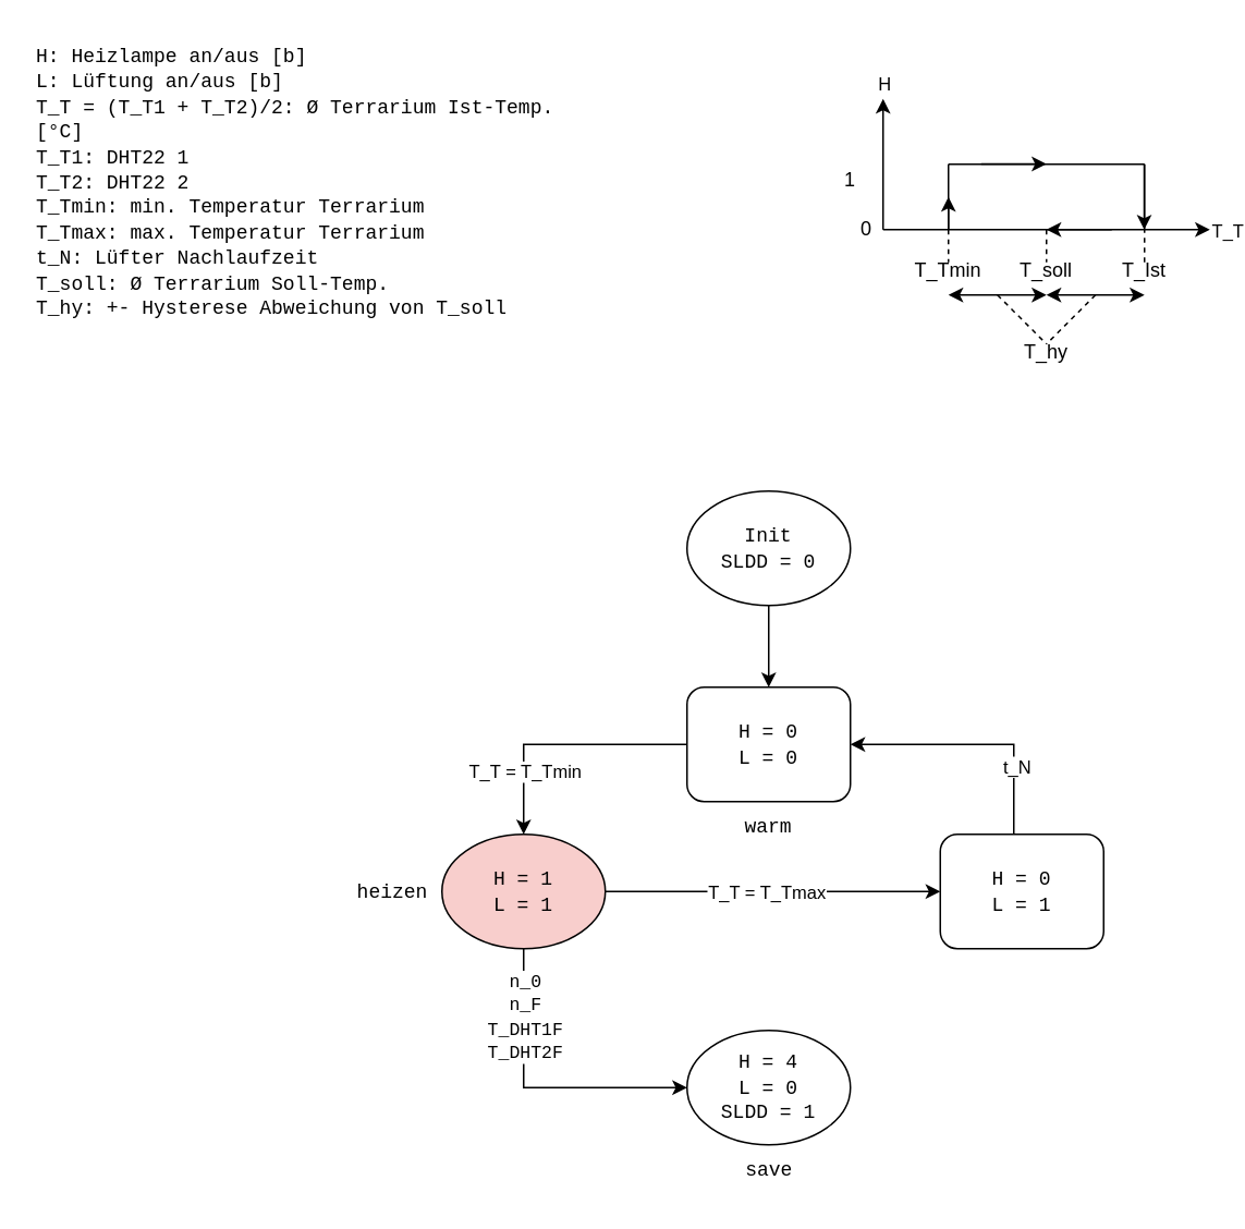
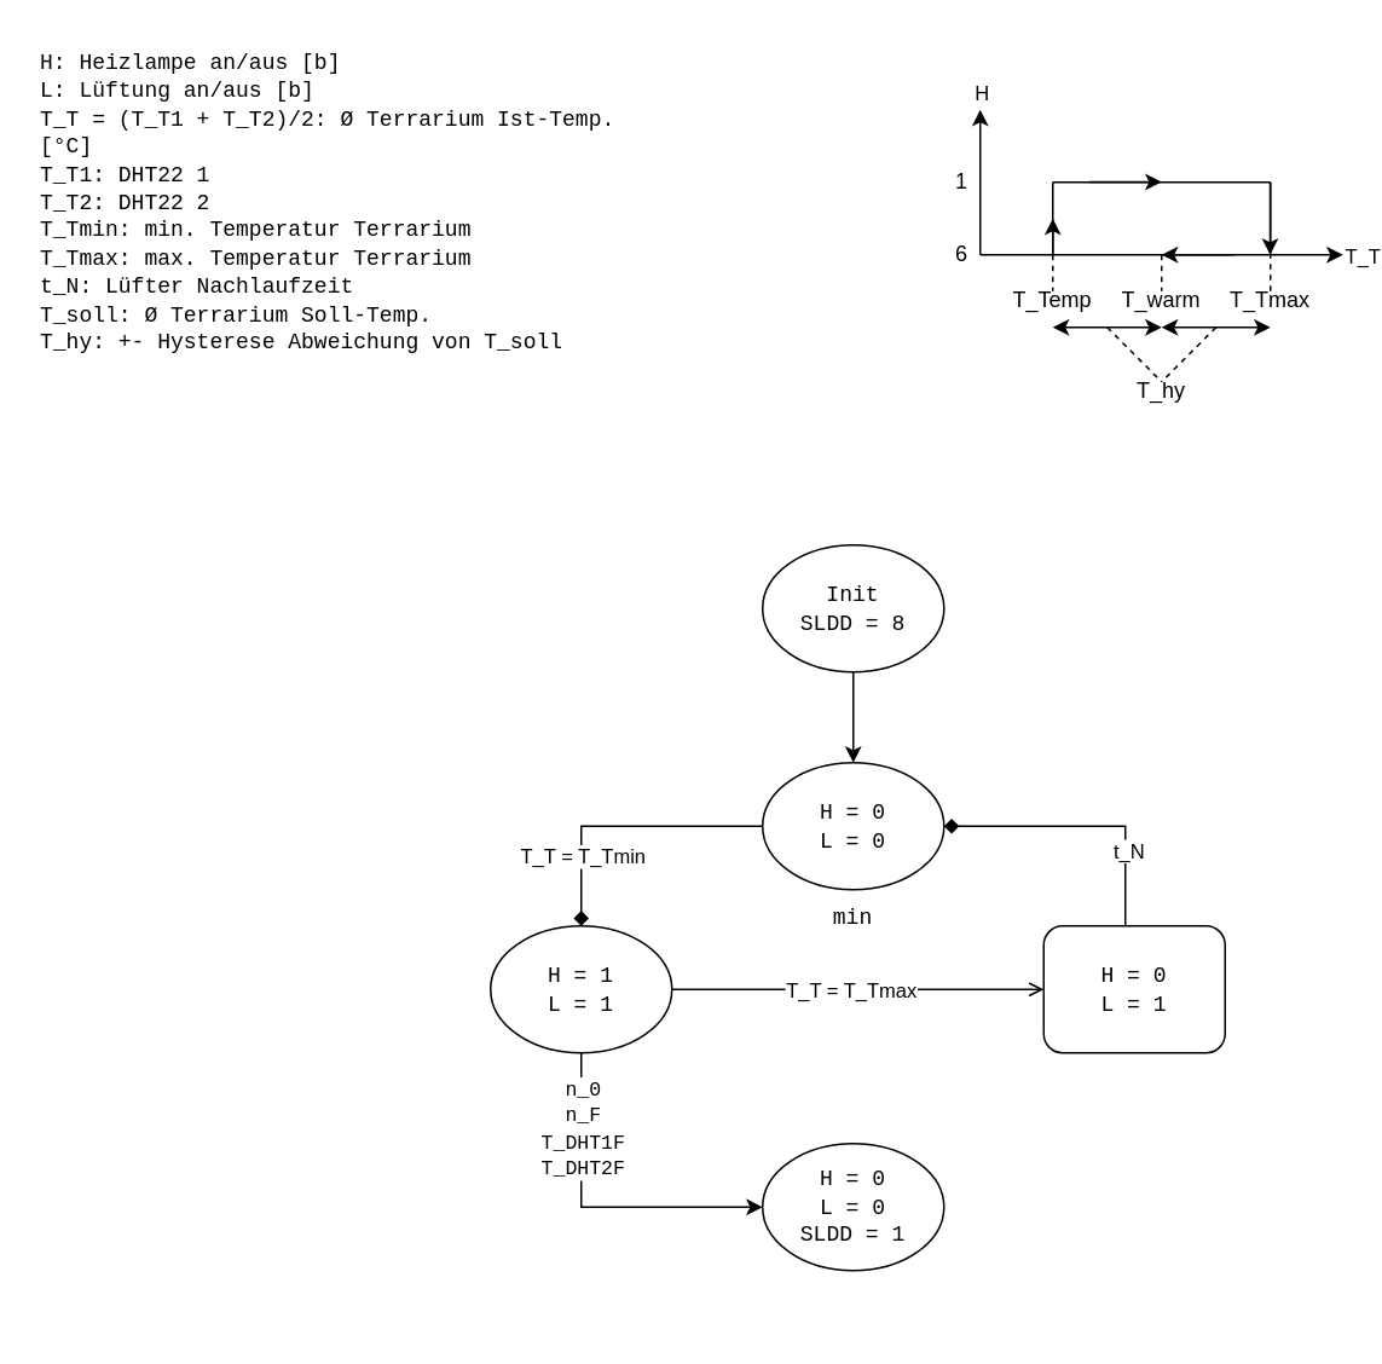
  <mxCell id="0" />
  <mxCell id="1" parent="0" />
  <mxCell id="2" style="edgeStyle=orthogonalEdgeStyle;rounded=0;orthogonalLoop=1;jettySize=auto;html=1;entryX=0.5;entryY=0;entryDx=0;entryDy=0;" parent="1" source="3" target="6" edge="1"><mxGeometry relative="1" as="geometry" /></mxCell>
- <mxCell id="3" value="&lt;font face=&quot;Courier New&quot;&gt;Init&lt;br&gt;SLDD = 0&lt;/font&gt;&lt;font face=&quot;Courier New&quot;&gt;&lt;br&gt;&lt;/font&gt;" style="ellipse;whiteSpace=wrap;html=1;" parent="1" vertex="1"><mxGeometry x="420" y="300" width="100" height="70" as="geometry" /></mxCell>
+ <mxCell id="3" value="&lt;font face=&quot;Courier New&quot;&gt;Init&lt;br&gt;SLDD = 8&lt;/font&gt;&lt;font face=&quot;Courier New&quot;&gt;&lt;br&gt;&lt;/font&gt;" style="ellipse;whiteSpace=wrap;html=1;" parent="1" vertex="1"><mxGeometry x="420" y="300" width="100" height="70" as="geometry" /></mxCell>
  <mxCell id="4" value="&lt;font face=&quot;Courier New&quot;&gt;H: Heizlampe an/aus [b]&lt;br&gt;L: Lüftung&amp;nbsp;an/aus&amp;nbsp;[b]&lt;br&gt;T_T = (T_T1 + T_T2)/2:&amp;nbsp;Ø Terrarium Ist-Temp. [°C]&lt;br&gt;T_T1: DHT22 1&lt;br&gt;T_T2: DHT22 2&lt;br&gt;T_Tmin: min. Temperatur Terrarium&lt;br&gt;T_Tmax: max. Temperatur Terrarium&lt;br&gt;t_N: Lüfter Nachlaufzeit&lt;br&gt;T_soll:&amp;nbsp;Ø Terrarium Soll-Temp.&lt;br&gt;T_hy: +- Hysterese Abweichung von T_soll&lt;br&gt;&lt;/font&gt;" style="text;html=1;align=left;verticalAlign=top;whiteSpace=wrap;rounded=0;" parent="1" vertex="1"><mxGeometry width="330" height="240" as="geometry" x="20" y="20" /></mxCell>
  <mxCell id="5" value="" style="group" parent="1" vertex="1" connectable="0"><mxGeometry x="405" y="420" width="130" height="100" as="geometry" /></mxCell>
- <mxCell id="6" value="&lt;font face=&quot;Courier New&quot;&gt;H = 0&lt;br&gt;L = 0&lt;/font&gt;" style="whiteSpace=wrap;html=1;rounded=1;" parent="5" vertex="1"><mxGeometry x="15" width="100" height="70" as="geometry" /></mxCell>
- <mxCell id="7" value="&lt;font face=&quot;Courier New&quot;&gt;warm&lt;/font&gt;" style="text;html=1;align=center;verticalAlign=middle;whiteSpace=wrap;rounded=0;" parent="5" vertex="1"><mxGeometry y="70" width="130" height="30" as="geometry" /></mxCell>
- <mxCell id="8" style="edgeStyle=orthogonalEdgeStyle;rounded=0;orthogonalLoop=1;jettySize=auto;html=1;entryX=0;entryY=0.5;entryDx=0;entryDy=0;" parent="1" source="16" target="18" edge="1"><mxGeometry relative="1" as="geometry" /></mxCell>
+ <mxCell id="6" value="&lt;font face=&quot;Courier New&quot;&gt;H = 0&lt;br&gt;L = 0&lt;/font&gt;" style="ellipse;whiteSpace=wrap;html=1;" parent="5" vertex="1"><mxGeometry x="15" width="100" height="70" as="geometry" /></mxCell>
+ <mxCell id="7" value="&lt;font face=&quot;Courier New&quot;&gt;min&lt;/font&gt;" style="text;html=1;align=center;verticalAlign=middle;whiteSpace=wrap;rounded=0;" parent="5" vertex="1"><mxGeometry y="70" width="130" height="30" as="geometry" /></mxCell>
+ <mxCell id="8" style="edgeStyle=orthogonalEdgeStyle;rounded=0;orthogonalLoop=1;jettySize=auto;html=1;entryX=0;entryY=0.5;entryDx=0;entryDy=0;endArrow=open;" parent="1" source="16" target="18" edge="1"><mxGeometry relative="1" as="geometry" /></mxCell>
  <mxCell id="9" value="T_T = T_Tmax" style="edgeLabel;html=1;align=center;verticalAlign=middle;resizable=0;points=[];" parent="8" vertex="1" connectable="0"><mxGeometry x="-0.045" relative="1" as="geometry"><mxPoint as="offset" /></mxGeometry></mxCell>
- <mxCell id="10" style="edgeStyle=orthogonalEdgeStyle;rounded=0;orthogonalLoop=1;jettySize=auto;html=1;" parent="1" source="6" target="16" edge="1"><mxGeometry relative="1" as="geometry" /></mxCell>
+ <mxCell id="10" style="edgeStyle=orthogonalEdgeStyle;rounded=0;orthogonalLoop=1;jettySize=auto;html=1;endArrow=diamond;" parent="1" source="6" target="16" edge="1"><mxGeometry relative="1" as="geometry" /></mxCell>
  <mxCell id="11" value="T_T = T_Tmin" style="edgeLabel;html=1;align=center;verticalAlign=middle;resizable=0;points=[];" parent="10" vertex="1" connectable="0"><mxGeometry x="0.494" relative="1" as="geometry"><mxPoint as="offset" /></mxGeometry></mxCell>
- <mxCell id="12" style="edgeStyle=orthogonalEdgeStyle;rounded=0;orthogonalLoop=1;jettySize=auto;html=1;entryX=1;entryY=0.5;entryDx=0;entryDy=0;" parent="1" source="18" target="6" edge="1"><mxGeometry relative="1" as="geometry"><Array as="points"><mxPoint x="620" y="455" /></Array></mxGeometry></mxCell>
+ <mxCell id="12" style="edgeStyle=orthogonalEdgeStyle;rounded=0;orthogonalLoop=1;jettySize=auto;html=1;entryX=1;entryY=0.5;entryDx=0;entryDy=0;endArrow=diamond;" parent="1" source="18" target="6" edge="1"><mxGeometry relative="1" as="geometry"><Array as="points"><mxPoint x="620" y="455" /></Array></mxGeometry></mxCell>
  <mxCell id="13" value="t_N" style="edgeLabel;html=1;align=center;verticalAlign=middle;resizable=0;points=[];" parent="12" vertex="1" connectable="0"><mxGeometry x="-0.46" y="-1" relative="1" as="geometry"><mxPoint as="offset" /></mxGeometry></mxCell>
  <mxCell id="14" style="edgeStyle=orthogonalEdgeStyle;rounded=0;orthogonalLoop=1;jettySize=auto;html=1;entryX=0;entryY=0.5;entryDx=0;entryDy=0;" parent="1" source="16" target="44" edge="1"><mxGeometry relative="1" as="geometry"><Array as="points"><mxPoint x="320" y="665" /></Array></mxGeometry></mxCell>
  <mxCell id="15" value="&lt;font face=&quot;Courier New&quot;&gt;n_0 &lt;br&gt;n_F&lt;br&gt;T_DHT1F&lt;br&gt;T_DHT2F&lt;/font&gt;" style="edgeLabel;html=1;align=center;verticalAlign=middle;resizable=0;points=[];" parent="14" vertex="1" connectable="0"><mxGeometry x="-0.689" y="-1" relative="1" as="geometry"><mxPoint x="1" y="12" as="offset" /></mxGeometry></mxCell>
- <mxCell id="16" value="&lt;font face=&quot;Courier New&quot;&gt;H = 1&lt;br&gt;L = 1&lt;/font&gt;" style="ellipse;whiteSpace=wrap;html=1;fillColor=#f8cecc;" parent="1" vertex="1"><mxGeometry x="270" y="510" width="100" height="70" as="geometry" /></mxCell>
- <mxCell id="17" value="&lt;font face=&quot;Courier New&quot;&gt;heizen&lt;/font&gt;" style="text;html=1;align=center;verticalAlign=middle;whiteSpace=wrap;rounded=0;" parent="1" vertex="1"><mxGeometry x="210" y="530" width="60" height="30" as="geometry" /></mxCell>
+ <mxCell id="16" value="&lt;font face=&quot;Courier New&quot;&gt;H = 1&lt;br&gt;L = 1&lt;/font&gt;" style="ellipse;whiteSpace=wrap;html=1;" parent="1" vertex="1"><mxGeometry x="270" y="510" width="100" height="70" as="geometry" /></mxCell>
  <mxCell id="18" value="&lt;font face=&quot;Courier New&quot;&gt;H = 0&lt;br&gt;L = 1&lt;/font&gt;" style="whiteSpace=wrap;html=1;rounded=1;" parent="1" vertex="1"><mxGeometry x="575" y="510" width="100" height="70" as="geometry" /></mxCell>
  <mxCell id="19" value="" style="endArrow=classic;html=1;rounded=0;" parent="1" edge="1"><mxGeometry width="50" height="50" relative="1" as="geometry"><mxPoint x="540" y="140" as="sourcePoint" /><mxPoint x="540" y="60" as="targetPoint" /></mxGeometry></mxCell>
  <mxCell id="20" value="H" style="edgeLabel;html=1;align=center;verticalAlign=middle;resizable=0;points=[];" parent="19" vertex="1" connectable="0"><mxGeometry x="0.702" y="-1" relative="1" as="geometry"><mxPoint x="-1" y="-22" as="offset" /></mxGeometry></mxCell>
  <mxCell id="21" value="" style="endArrow=classic;html=1;rounded=0;" parent="1" edge="1"><mxGeometry width="50" height="50" relative="1" as="geometry"><mxPoint x="540" y="140" as="sourcePoint" /><mxPoint x="740" y="140" as="targetPoint" /></mxGeometry></mxCell>
  <mxCell id="22" value="T_T" style="edgeLabel;html=1;align=center;verticalAlign=middle;resizable=0;points=[];" parent="21" vertex="1" connectable="0"><mxGeometry x="0.857" relative="1" as="geometry"><mxPoint x="24" as="offset" /></mxGeometry></mxCell>
  <mxCell id="23" value="" style="endArrow=none;html=1;rounded=0;" parent="1" edge="1"><mxGeometry width="50" height="50" relative="1" as="geometry"><mxPoint x="580" y="140" as="sourcePoint" /><mxPoint x="580" y="100" as="targetPoint" /></mxGeometry></mxCell>
  <mxCell id="24" value="" style="endArrow=none;html=1;rounded=0;" parent="1" edge="1"><mxGeometry width="50" height="50" relative="1" as="geometry"><mxPoint x="580" y="100" as="sourcePoint" /><mxPoint x="700" y="100" as="targetPoint" /></mxGeometry></mxCell>
  <mxCell id="25" value="" style="endArrow=none;html=1;rounded=0;" parent="1" edge="1"><mxGeometry width="50" height="50" relative="1" as="geometry"><mxPoint x="700" y="100" as="sourcePoint" /><mxPoint x="700" y="140" as="targetPoint" /></mxGeometry></mxCell>
  <mxCell id="26" value="" style="endArrow=classic;html=1;rounded=0;" parent="1" edge="1"><mxGeometry width="50" height="50" relative="1" as="geometry"><mxPoint x="580" y="140" as="sourcePoint" /><mxPoint x="580" y="120" as="targetPoint" /></mxGeometry></mxCell>
  <mxCell id="27" value="" style="endArrow=classic;html=1;rounded=0;" parent="1" edge="1"><mxGeometry width="50" height="50" relative="1" as="geometry"><mxPoint x="699.83" y="100" as="sourcePoint" /><mxPoint x="699.83" y="140" as="targetPoint" /><Array as="points"><mxPoint x="699.83" y="120" /></Array></mxGeometry></mxCell>
- <mxCell id="28" value="0" style="text;html=1;align=center;verticalAlign=middle;whiteSpace=wrap;rounded=0;" parent="1" vertex="1"><mxGeometry x="520" y="130" width="20" height="20" as="geometry" /></mxCell>
- <mxCell id="29" value="T_Ist" style="text;html=1;align=center;verticalAlign=middle;whiteSpace=wrap;rounded=0;" parent="1" vertex="1"><mxGeometry x="670" y="160" width="60" height="10" as="geometry" /></mxCell>
- <mxCell id="30" value="T_Tmin" style="text;html=1;align=center;verticalAlign=middle;whiteSpace=wrap;rounded=0;" parent="1" vertex="1"><mxGeometry x="550" y="160" width="60" height="10" as="geometry" /></mxCell>
- <mxCell id="31" value="1" style="text;html=1;align=center;verticalAlign=middle;whiteSpace=wrap;rounded=0;" parent="1" vertex="1"><mxGeometry x="510" y="100" width="20" height="20" as="geometry" /></mxCell>
+ <mxCell id="28" value="6" style="text;html=1;align=center;verticalAlign=middle;whiteSpace=wrap;rounded=0;" parent="1" vertex="1"><mxGeometry x="520" y="130" width="20" height="20" as="geometry" /></mxCell>
+ <mxCell id="29" value="T_Tmax" style="text;html=1;align=center;verticalAlign=middle;whiteSpace=wrap;rounded=0;" parent="1" vertex="1"><mxGeometry x="670" y="160" width="60" height="10" as="geometry" /></mxCell>
+ <mxCell id="30" value="T_Temp" style="text;html=1;align=center;verticalAlign=middle;whiteSpace=wrap;rounded=0;" parent="1" vertex="1"><mxGeometry x="550" y="160" width="60" height="10" as="geometry" /></mxCell>
+ <mxCell id="31" value="1" style="text;html=1;align=center;verticalAlign=middle;whiteSpace=wrap;rounded=0;" parent="1" vertex="1"><mxGeometry x="520" y="90" width="20" height="20" as="geometry" /></mxCell>
  <mxCell id="32" value="" style="endArrow=classic;html=1;rounded=0;" parent="1" edge="1"><mxGeometry width="50" height="50" relative="1" as="geometry"><mxPoint x="680" y="140" as="sourcePoint" /><mxPoint x="640" y="140" as="targetPoint" /></mxGeometry></mxCell>
  <mxCell id="33" value="" style="endArrow=classic;html=1;rounded=0;" parent="1" edge="1"><mxGeometry width="50" height="50" relative="1" as="geometry"><mxPoint x="600" y="99.83" as="sourcePoint" /><mxPoint x="640" y="99.83" as="targetPoint" /></mxGeometry></mxCell>
- <mxCell id="34" value="T_soll" style="text;html=1;align=center;verticalAlign=middle;whiteSpace=wrap;rounded=0;" parent="1" vertex="1"><mxGeometry x="610" y="160" width="60" height="10" as="geometry" /></mxCell>
+ <mxCell id="34" value="T_warm" style="text;html=1;align=center;verticalAlign=middle;whiteSpace=wrap;rounded=0;" parent="1" vertex="1"><mxGeometry x="610" y="160" width="60" height="10" as="geometry" /></mxCell>
  <mxCell id="35" value="" style="endArrow=none;dashed=1;html=1;rounded=0;entryX=0.5;entryY=0;entryDx=0;entryDy=0;" parent="1" target="30" edge="1"><mxGeometry width="50" height="50" relative="1" as="geometry"><mxPoint x="580" y="140" as="sourcePoint" /><mxPoint x="660" y="90" as="targetPoint" /></mxGeometry></mxCell>
  <mxCell id="36" value="" style="endArrow=none;dashed=1;html=1;rounded=0;exitX=0.5;exitY=0;exitDx=0;exitDy=0;" parent="1" source="29" edge="1"><mxGeometry width="50" height="50" relative="1" as="geometry"><mxPoint x="650" y="140" as="sourcePoint" /><mxPoint x="700" y="140" as="targetPoint" /></mxGeometry></mxCell>
  <mxCell id="37" value="" style="endArrow=none;dashed=1;html=1;rounded=0;entryX=0.5;entryY=0;entryDx=0;entryDy=0;" parent="1" target="34" edge="1"><mxGeometry width="50" height="50" relative="1" as="geometry"><mxPoint x="640" y="140" as="sourcePoint" /><mxPoint x="660" y="90" as="targetPoint" /></mxGeometry></mxCell>
  <mxCell id="38" value="" style="endArrow=classic;startArrow=classic;html=1;rounded=0;" parent="1" edge="1"><mxGeometry width="50" height="50" relative="1" as="geometry"><mxPoint x="580" y="180" as="sourcePoint" /><mxPoint x="640" y="180" as="targetPoint" /></mxGeometry></mxCell>
  <mxCell id="39" value="" style="endArrow=classic;startArrow=classic;html=1;rounded=0;" parent="1" edge="1"><mxGeometry width="50" height="50" relative="1" as="geometry"><mxPoint x="640" y="180" as="sourcePoint" /><mxPoint x="700" y="180" as="targetPoint" /></mxGeometry></mxCell>
  <mxCell id="40" value="T_hy" style="text;html=1;align=center;verticalAlign=middle;whiteSpace=wrap;rounded=0;" parent="1" vertex="1"><mxGeometry x="610" y="210" width="60" height="10" as="geometry" /></mxCell>
  <mxCell id="41" value="" style="endArrow=none;dashed=1;html=1;rounded=0;entryX=0.5;entryY=0;entryDx=0;entryDy=0;" parent="1" target="40" edge="1"><mxGeometry width="50" height="50" relative="1" as="geometry"><mxPoint x="610" y="180" as="sourcePoint" /><mxPoint x="640" y="170" as="targetPoint" /></mxGeometry></mxCell>
  <mxCell id="42" value="" style="endArrow=none;dashed=1;html=1;rounded=0;entryX=0.5;entryY=0;entryDx=0;entryDy=0;" parent="1" target="40" edge="1"><mxGeometry width="50" height="50" relative="1" as="geometry"><mxPoint x="670" y="180" as="sourcePoint" /><mxPoint x="650" y="210" as="targetPoint" /></mxGeometry></mxCell>
  <mxCell id="43" value="" style="group" parent="1" vertex="1" connectable="0"><mxGeometry x="420" y="630" width="100" height="100" as="geometry" /></mxCell>
- <mxCell id="44" value="&lt;font face=&quot;Courier New&quot;&gt;H = 4&lt;br&gt;L = 0&lt;br&gt;SLDD = 1&lt;br&gt;&lt;/font&gt;" style="ellipse;whiteSpace=wrap;html=1;" parent="43" vertex="1"><mxGeometry width="100" height="70" as="geometry" /></mxCell>
- <mxCell id="45" value="&lt;font face=&quot;Courier New&quot;&gt;save&lt;/font&gt;" style="text;html=1;align=center;verticalAlign=middle;whiteSpace=wrap;rounded=0;" parent="43" vertex="1"><mxGeometry x="27.5" y="70" width="45" height="30" as="geometry" /></mxCell>
+ <mxCell id="44" value="&lt;font face=&quot;Courier New&quot;&gt;H = 0&lt;br&gt;L = 0&lt;br&gt;SLDD = 1&lt;br&gt;&lt;/font&gt;" style="ellipse;whiteSpace=wrap;html=1;" parent="43" vertex="1"><mxGeometry width="100" height="70" as="geometry" /></mxCell>
